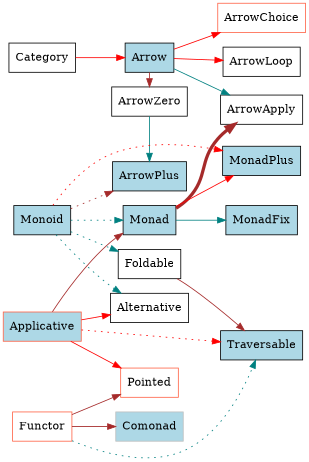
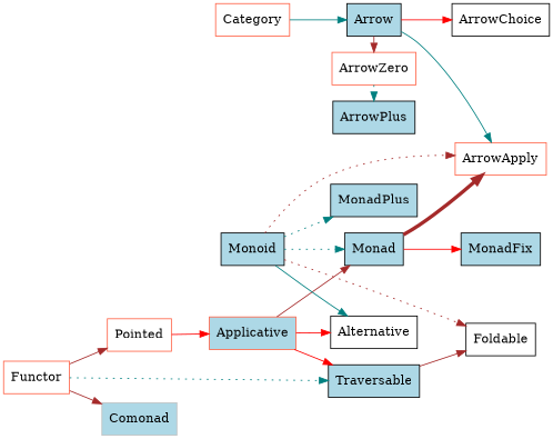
  digraph {
    rankdir=LR
    node [fillcolor=lightblue shape=box style=filled]
    edge [color=red]
    Arrow
-   ArrowZero [fillcolor=white]
+   ArrowZero [fillcolor=white color=tomato]
    ArrowPlus
-   ArrowApply [fillcolor=white]
-   ArrowChoice [fillcolor=white color=tomato]
-   ArrowLoop [fillcolor=white]
+   ArrowApply [fillcolor=white color=tomato]
+   ArrowChoice [fillcolor=white]
    Functor [color=tomato fillcolor=white]
    Pointed [color=tomato fillcolor=white]
    Traversable
    Comonad [color=grey]
    Applicative [color=tomato]
    Monad
    Alternative [fillcolor=white]
    MonadPlus
    MonadFix
    Monoid
    Foldable [fillcolor=white]
-   Category [fillcolor=white]
+   Category [fillcolor=white color=tomato]
    subgraph sub_1 {
      rank=same
      Arrow
      ArrowZero
      ArrowPlus
    }
    Arrow -> ArrowZero [color=brown]
    Arrow -> ArrowApply [color=teal]
    Arrow -> ArrowChoice
-   Arrow -> ArrowLoop
-   ArrowZero -> ArrowPlus [color=teal]
+   ArrowZero -> ArrowPlus [color=teal style=dotted]
    Functor -> Pointed [color=brown]
    Functor -> Traversable [color=teal style=dotted]
    Functor -> Comonad [color=brown]
-   Applicative -> Pointed
-   Applicative -> Traversable [style=dotted]
+   Pointed -> Applicative
+   Applicative -> Traversable [style=solid]
    Applicative -> Monad [color=brown]
    Applicative -> Alternative
    Monad -> ArrowApply [arrowtail=normal color=brown style="setlinewidth(4)"]
-   Monad -> MonadPlus
-   Monad -> MonadFix [color=teal]
-   Monoid -> ArrowPlus [color=brown style=dotted]
+   Monad -> MonadFix
+   Monoid -> ArrowApply [color=brown style=dotted]
    Monoid -> Monad [color=teal style=dotted]
-   Monoid -> Alternative [color=teal style=dotted]
-   Monoid -> MonadPlus [style=dotted]
-   Monoid -> Foldable [color=teal style=dotted]
-   Foldable -> Traversable [color=brown]
-   Category -> Arrow
+   Monoid -> Alternative [color=teal style=solid]
+   Monoid -> MonadPlus [color=teal style=dotted]
+   Monoid -> Foldable [color=brown style=dotted]
+   Traversable -> Foldable [color=brown]
+   Category -> Arrow [color=teal]
  }
